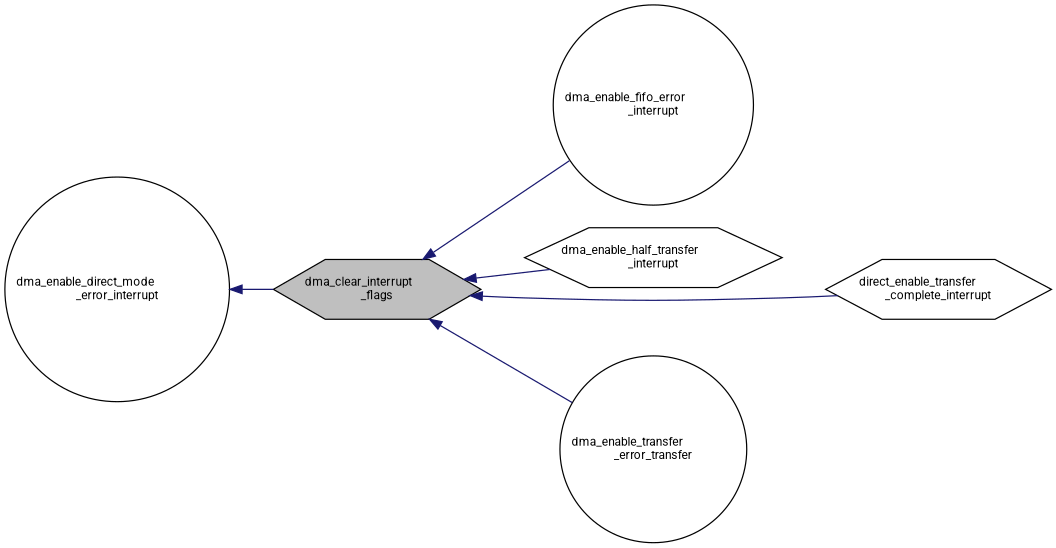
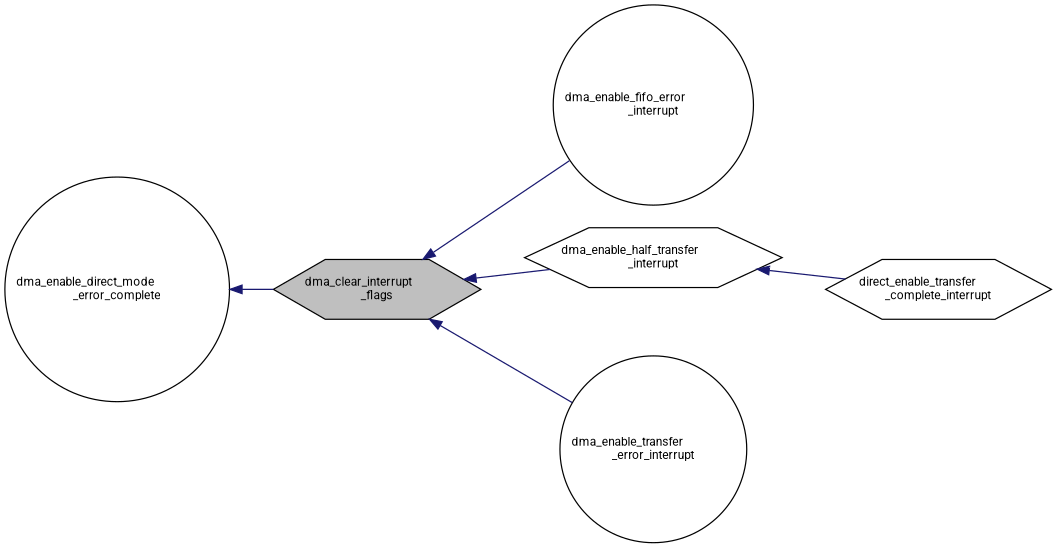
  digraph {
    fontname=Roboto
    rankdir=LR
    node [color=black fillcolor=white fontname=Roboto fontsize=10 shape=hexagon style=filled]
    edge [color=midnightblue dir=back fontname=Roboto fontsize=10 labelfontname=Helvetica labelfontsize=10 style=solid]
    n1 [fillcolor=grey75 fontcolor=black height=0.2 label="dma_clear_interrupt\l_flags" width=0.4]
    n2 [height=0.2 label="dma_enable_fifo_error\l_interrupt" shape=circle width=0.4]
    n3 [height=0.2 label="dma_enable_half_transfer\l_interrupt" width=0.4]
    n4 [height=0.2 label="direct_enable_transfer\l_complete_interrupt" width=0.4]
-   n5 [height=0.2 label="dma_enable_transfer\l_error_transfer" shape=circle width=0.4]
-   n6 [height=0.2 label="dma_enable_direct_mode\l_error_interrupt" shape=circle width=0.4]
+   n5 [height=0.2 label="dma_enable_transfer\l_error_interrupt" shape=circle width=0.4]
+   n6 [height=0.2 label="dma_enable_direct_mode\l_error_complete" shape=circle width=0.4]
    n1 -> n2
    n1 -> n3
-   n1 -> n4
+   n3 -> n4
    n1 -> n5
    n6 -> n1
  }
